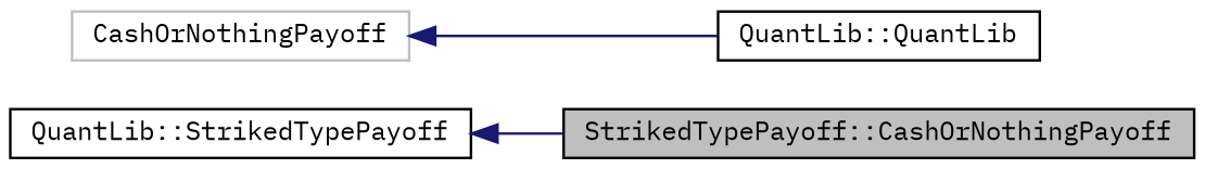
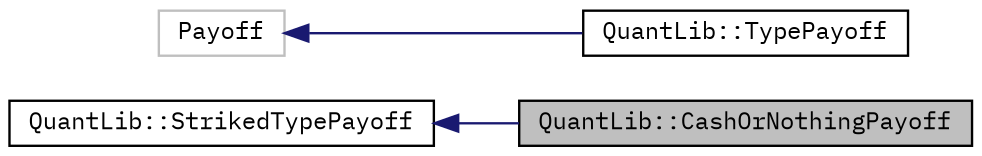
  digraph {
    fontname="IBM Plex Mono"
    rankdir=LR
    node [color=black fillcolor=white fontname="IBM Plex Mono" fontsize=10 shape=record style=filled]
    edge [color=midnightblue dir=back fontname="IBM Plex Mono" fontsize=10 labelfontname=Helvetica labelfontsize=10 style=solid]
-   n1 [fillcolor=grey75 fontcolor=black height=0.2 label="StrikedTypePayoff::CashOrNothingPayoff" width=0.4]
+   n1 [fillcolor=grey75 fontcolor=black height=0.2 label="QuantLib::CashOrNothingPayoff" width=0.4]
    n2 [height=0.2 label="QuantLib::StrikedTypePayoff" width=0.4]
-   n3 [height=0.2 label="QuantLib::QuantLib" width=0.4]
-   n4 [color=grey75 height=0.2 label=CashOrNothingPayoff width=0.4]
+   n3 [height=0.2 label="QuantLib::TypePayoff" width=0.4]
+   n4 [color=grey75 height=0.2 label=Payoff width=0.4]
    n2 -> n1
    n4 -> n3
  }
